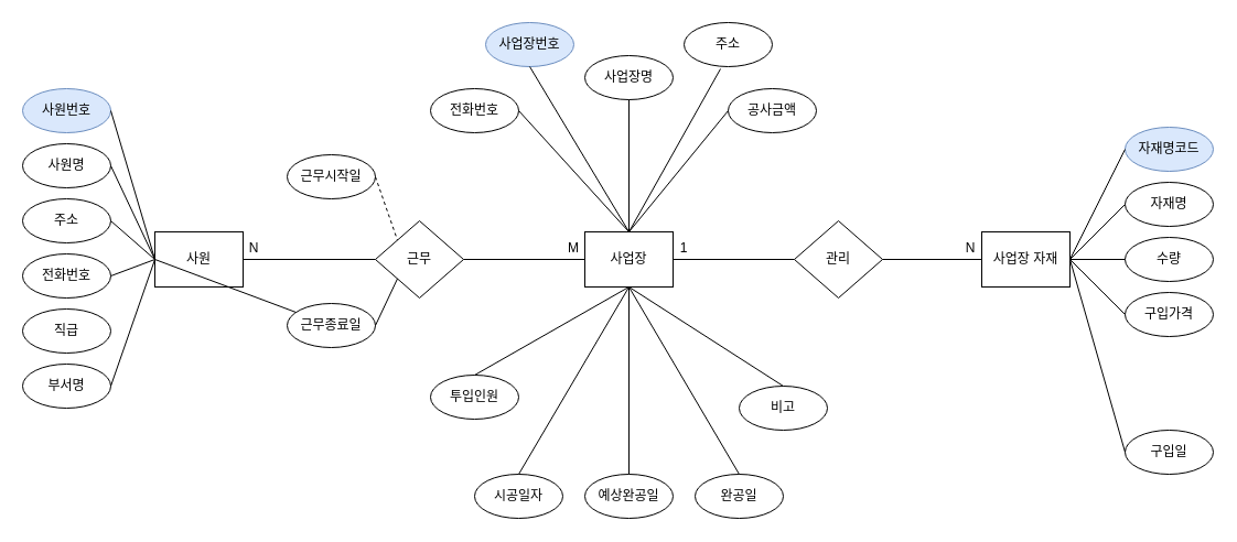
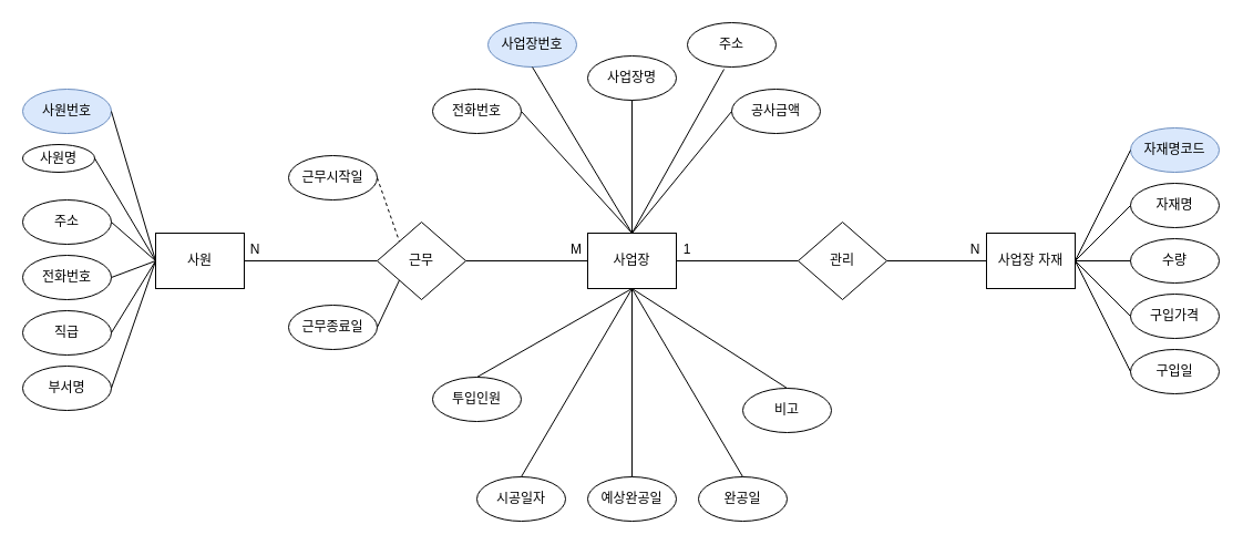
  <mxCell id="0" />
  <mxCell id="1" parent="0" />
  <mxCell id="2" value="사원" style="rounded=0;whiteSpace=wrap;html=1;" vertex="1" parent="1"><mxGeometry x="140" y="210" width="80" height="50" as="geometry" /></mxCell>
  <mxCell id="3" value="사업장" style="rounded=0;whiteSpace=wrap;html=1;" vertex="1" parent="1"><mxGeometry x="530" y="210" width="80" height="50" as="geometry" /></mxCell>
  <mxCell id="4" value="사업장 자재" style="rounded=0;whiteSpace=wrap;html=1;" vertex="1" parent="1"><mxGeometry x="890" y="210" width="80" height="50" as="geometry" /></mxCell>
  <mxCell id="5" value="근무" style="rhombus;whiteSpace=wrap;html=1;" vertex="1" parent="1"><mxGeometry x="340" y="200" width="80" height="70" as="geometry" /></mxCell>
  <mxCell id="6" value="관리" style="rhombus;whiteSpace=wrap;html=1;" vertex="1" parent="1"><mxGeometry x="720" y="200" width="80" height="70" as="geometry" /></mxCell>
  <mxCell id="7" value="" style="endArrow=none;html=1;exitX=1;exitY=0.5;exitDx=0;exitDy=0;entryX=0;entryY=0.5;entryDx=0;entryDy=0;" edge="1" parent="1" source="2" target="5"><mxGeometry width="50" height="50" relative="1" as="geometry"><mxPoint x="240" y="250" as="sourcePoint" /><mxPoint x="290" y="200" as="targetPoint" /></mxGeometry></mxCell>
  <mxCell id="8" value="" style="endArrow=none;html=1;exitX=1;exitY=0.5;exitDx=0;exitDy=0;entryX=0;entryY=0.5;entryDx=0;entryDy=0;" edge="1" parent="1" source="5" target="3"><mxGeometry width="50" height="50" relative="1" as="geometry"><mxPoint x="430" y="234.5" as="sourcePoint" /><mxPoint x="550" y="234.5" as="targetPoint" /></mxGeometry></mxCell>
  <mxCell id="9" value="" style="endArrow=none;html=1;exitX=1;exitY=0.5;exitDx=0;exitDy=0;" edge="1" parent="1" source="3"><mxGeometry width="50" height="50" relative="1" as="geometry"><mxPoint x="650" y="235" as="sourcePoint" /><mxPoint x="720" y="235" as="targetPoint" /></mxGeometry></mxCell>
  <mxCell id="10" value="" style="endArrow=none;html=1;exitX=1;exitY=0.5;exitDx=0;exitDy=0;entryX=0;entryY=0.5;entryDx=0;entryDy=0;" edge="1" parent="1" source="6" target="4"><mxGeometry width="50" height="50" relative="1" as="geometry"><mxPoint x="810" y="234.5" as="sourcePoint" /><mxPoint x="900" y="234.5" as="targetPoint" /></mxGeometry></mxCell>
  <mxCell id="11" value="부서명" style="ellipse;whiteSpace=wrap;html=1;" vertex="1" parent="1"><mxGeometry x="20" y="330" width="80" height="40" as="geometry" /></mxCell>
  <mxCell id="12" value="직급" style="ellipse;whiteSpace=wrap;html=1;" vertex="1" parent="1"><mxGeometry x="20" y="280" width="80" height="40" as="geometry" /></mxCell>
  <mxCell id="13" value="전화번호" style="ellipse;whiteSpace=wrap;html=1;" vertex="1" parent="1"><mxGeometry x="20" y="230" width="80" height="40" as="geometry" /></mxCell>
  <mxCell id="14" value="주소" style="ellipse;whiteSpace=wrap;html=1;" vertex="1" parent="1"><mxGeometry x="20" y="180" width="80" height="40" as="geometry" /></mxCell>
- <mxCell id="15" value="사원명" style="ellipse;whiteSpace=wrap;html=1;" vertex="1" parent="1"><mxGeometry x="20" y="130" width="80" height="40" as="geometry" /></mxCell>
+ <mxCell id="15" value="사원명" style="ellipse;whiteSpace=wrap;html=1;" vertex="1" parent="1"><mxGeometry x="20" y="130" width="65" height="25" as="geometry" /></mxCell>
  <mxCell id="16" value="사원번호" style="ellipse;whiteSpace=wrap;html=1;fillColor=#dae8fc;strokeColor=#6c8ebf;" vertex="1" parent="1"><mxGeometry x="20" y="80" width="80" height="40" as="geometry" /></mxCell>
  <mxCell id="17" value="" style="endArrow=none;html=1;entryX=1;entryY=0.5;entryDx=0;entryDy=0;exitX=0;exitY=0.5;exitDx=0;exitDy=0;" edge="1" parent="1" source="2" target="16"><mxGeometry width="50" height="50" relative="1" as="geometry"><mxPoint x="110" y="170" as="sourcePoint" /><mxPoint x="160" y="120" as="targetPoint" /></mxGeometry></mxCell>
  <mxCell id="18" value="" style="endArrow=none;html=1;entryX=1;entryY=0.5;entryDx=0;entryDy=0;exitX=0;exitY=0.5;exitDx=0;exitDy=0;" edge="1" parent="1" source="2" target="15"><mxGeometry width="50" height="50" relative="1" as="geometry"><mxPoint x="180" y="140" as="sourcePoint" /><mxPoint x="110" y="110" as="targetPoint" /></mxGeometry></mxCell>
  <mxCell id="19" value="" style="endArrow=none;html=1;exitX=0;exitY=0.5;exitDx=0;exitDy=0;entryX=1;entryY=0.5;entryDx=0;entryDy=0;" edge="1" parent="1" source="2" target="14"><mxGeometry width="50" height="50" relative="1" as="geometry"><mxPoint x="140" y="285" as="sourcePoint" /><mxPoint x="110" y="200" as="targetPoint" /></mxGeometry></mxCell>
  <mxCell id="20" value="" style="endArrow=none;html=1;entryX=1;entryY=0.5;entryDx=0;entryDy=0;exitX=0;exitY=0.5;exitDx=0;exitDy=0;" edge="1" parent="1" source="2" target="13"><mxGeometry width="50" height="50" relative="1" as="geometry"><mxPoint x="130" y="270" as="sourcePoint" /><mxPoint x="110" y="210" as="targetPoint" /></mxGeometry></mxCell>
- <mxCell id="21" value="" style="endArrow=none;html=1;exitX=0;exitY=0.5;exitDx=0;exitDy=0;" edge="1" parent="1" source="2" target="53"><mxGeometry width="50" height="50" relative="1" as="geometry"><mxPoint x="120" y="280" as="sourcePoint" /><mxPoint x="110" y="300" as="targetPoint" /></mxGeometry></mxCell>
+ <mxCell id="21" value="" style="endArrow=none;html=1;entryX=1;entryY=0.5;entryDx=0;entryDy=0;exitX=0;exitY=0.5;exitDx=0;exitDy=0;" edge="1" parent="1" source="2" target="12"><mxGeometry width="50" height="50" relative="1" as="geometry"><mxPoint x="120" y="280" as="sourcePoint" /><mxPoint x="110" y="300" as="targetPoint" /></mxGeometry></mxCell>
  <mxCell id="22" value="" style="endArrow=none;html=1;entryX=1;entryY=0.5;entryDx=0;entryDy=0;exitX=0;exitY=0.5;exitDx=0;exitDy=0;" edge="1" parent="1" source="2" target="11"><mxGeometry width="50" height="50" relative="1" as="geometry"><mxPoint x="170" y="280" as="sourcePoint" /><mxPoint x="130" y="345" as="targetPoint" /></mxGeometry></mxCell>
  <mxCell id="23" value="전화번호" style="ellipse;whiteSpace=wrap;html=1;" vertex="1" parent="1"><mxGeometry x="390" y="80" width="80" height="40" as="geometry" /></mxCell>
  <mxCell id="24" value="공사금액" style="ellipse;whiteSpace=wrap;html=1;" vertex="1" parent="1"><mxGeometry x="660" y="80" width="80" height="40" as="geometry" /></mxCell>
  <mxCell id="25" value="사업장번호" style="ellipse;whiteSpace=wrap;html=1;fillColor=#dae8fc;strokeColor=#6c8ebf;" vertex="1" parent="1"><mxGeometry x="440" y="20" width="80" height="40" as="geometry" /></mxCell>
  <mxCell id="26" value="사업장명" style="ellipse;whiteSpace=wrap;html=1;" vertex="1" parent="1"><mxGeometry x="530" y="50" width="80" height="40" as="geometry" /></mxCell>
  <mxCell id="27" value="주소" style="ellipse;whiteSpace=wrap;html=1;" vertex="1" parent="1"><mxGeometry x="620" y="20" width="80" height="40" as="geometry" /></mxCell>
  <mxCell id="28" value="비고" style="ellipse;whiteSpace=wrap;html=1;" vertex="1" parent="1"><mxGeometry x="670" y="350" width="80" height="40" as="geometry" /></mxCell>
  <mxCell id="29" value="투입인원" style="ellipse;whiteSpace=wrap;html=1;" vertex="1" parent="1"><mxGeometry x="390" y="340" width="80" height="40" as="geometry" /></mxCell>
  <mxCell id="30" value="완공일" style="ellipse;whiteSpace=wrap;html=1;" vertex="1" parent="1"><mxGeometry x="630" y="430" width="80" height="40" as="geometry" /></mxCell>
  <mxCell id="31" value="예상완공일" style="ellipse;whiteSpace=wrap;html=1;" vertex="1" parent="1"><mxGeometry x="530" y="430" width="80" height="40" as="geometry" /></mxCell>
  <mxCell id="32" value="시공일자" style="ellipse;whiteSpace=wrap;html=1;" vertex="1" parent="1"><mxGeometry x="430" y="430" width="80" height="40" as="geometry" /></mxCell>
  <mxCell id="33" value="" style="endArrow=none;html=1;entryX=0.5;entryY=0;entryDx=0;entryDy=0;exitX=1;exitY=0.5;exitDx=0;exitDy=0;" edge="1" parent="1" source="23" target="3"><mxGeometry width="50" height="50" relative="1" as="geometry"><mxPoint x="510" y="195" as="sourcePoint" /><mxPoint x="560" y="145" as="targetPoint" /></mxGeometry></mxCell>
  <mxCell id="34" value="" style="endArrow=none;html=1;exitX=0.5;exitY=1;exitDx=0;exitDy=0;" edge="1" parent="1" source="25"><mxGeometry width="50" height="50" relative="1" as="geometry"><mxPoint x="520" y="190" as="sourcePoint" /><mxPoint x="570" y="210" as="targetPoint" /></mxGeometry></mxCell>
  <mxCell id="35" value="" style="endArrow=none;html=1;exitX=0.5;exitY=1;exitDx=0;exitDy=0;" edge="1" parent="1" source="26"><mxGeometry width="50" height="50" relative="1" as="geometry"><mxPoint x="500" y="150" as="sourcePoint" /><mxPoint x="570" y="210" as="targetPoint" /></mxGeometry></mxCell>
  <mxCell id="36" value="" style="endArrow=none;html=1;exitX=0.413;exitY=1.05;exitDx=0;exitDy=0;exitPerimeter=0;" edge="1" parent="1" source="27"><mxGeometry width="50" height="50" relative="1" as="geometry"><mxPoint x="590" y="150" as="sourcePoint" /><mxPoint x="570" y="210" as="targetPoint" /></mxGeometry></mxCell>
  <mxCell id="37" value="" style="endArrow=none;html=1;exitX=0;exitY=0.5;exitDx=0;exitDy=0;" edge="1" parent="1" source="24"><mxGeometry width="50" height="50" relative="1" as="geometry"><mxPoint x="673.04" y="152" as="sourcePoint" /><mxPoint x="570" y="210" as="targetPoint" /></mxGeometry></mxCell>
  <mxCell id="38" value="" style="endArrow=none;html=1;entryX=0.5;entryY=1;entryDx=0;entryDy=0;exitX=0.5;exitY=0;exitDx=0;exitDy=0;" edge="1" parent="1" source="29" target="3"><mxGeometry width="50" height="50" relative="1" as="geometry"><mxPoint x="440" y="310" as="sourcePoint" /><mxPoint x="580" y="220" as="targetPoint" /></mxGeometry></mxCell>
  <mxCell id="39" value="" style="endArrow=none;html=1;exitX=0.5;exitY=0;exitDx=0;exitDy=0;" edge="1" parent="1" source="32"><mxGeometry width="50" height="50" relative="1" as="geometry"><mxPoint x="520" y="310" as="sourcePoint" /><mxPoint x="570" y="260" as="targetPoint" /></mxGeometry></mxCell>
  <mxCell id="40" value="" style="endArrow=none;html=1;exitX=0.5;exitY=0;exitDx=0;exitDy=0;entryX=0.5;entryY=1;entryDx=0;entryDy=0;" edge="1" parent="1" source="31" target="3"><mxGeometry width="50" height="50" relative="1" as="geometry"><mxPoint x="500" y="350" as="sourcePoint" /><mxPoint x="580" y="270" as="targetPoint" /></mxGeometry></mxCell>
  <mxCell id="41" value="" style="endArrow=none;html=1;exitX=0.5;exitY=0;exitDx=0;exitDy=0;" edge="1" parent="1" source="30"><mxGeometry width="50" height="50" relative="1" as="geometry"><mxPoint x="590" y="350" as="sourcePoint" /><mxPoint x="570" y="260" as="targetPoint" /></mxGeometry></mxCell>
  <mxCell id="42" value="" style="endArrow=none;html=1;exitX=0.5;exitY=0;exitDx=0;exitDy=0;entryX=0.5;entryY=1;entryDx=0;entryDy=0;" edge="1" parent="1" source="28" target="3"><mxGeometry width="50" height="50" relative="1" as="geometry"><mxPoint x="690" y="350" as="sourcePoint" /><mxPoint x="580" y="270" as="targetPoint" /></mxGeometry></mxCell>
  <mxCell id="43" value="구입가격" style="ellipse;whiteSpace=wrap;html=1;" vertex="1" parent="1"><mxGeometry x="1020" y="265" width="80" height="40" as="geometry" /></mxCell>
  <mxCell id="44" value="수량" style="ellipse;whiteSpace=wrap;html=1;" vertex="1" parent="1"><mxGeometry x="1020" y="215" width="80" height="40" as="geometry" /></mxCell>
  <mxCell id="45" value="자재명코드" style="ellipse;whiteSpace=wrap;html=1;fillColor=#dae8fc;strokeColor=#6c8ebf;" vertex="1" parent="1"><mxGeometry x="1020" y="115" width="80" height="40" as="geometry" /></mxCell>
  <mxCell id="46" value="자재명" style="ellipse;whiteSpace=wrap;html=1;" vertex="1" parent="1"><mxGeometry x="1020" y="165" width="80" height="40" as="geometry" /></mxCell>
  <mxCell id="47" value="" style="endArrow=none;html=1;entryX=0;entryY=0.5;entryDx=0;entryDy=0;exitX=1;exitY=0.5;exitDx=0;exitDy=0;" edge="1" parent="1" source="4" target="45"><mxGeometry width="50" height="50" relative="1" as="geometry"><mxPoint x="910" y="145" as="sourcePoint" /><mxPoint x="960" y="95" as="targetPoint" /></mxGeometry></mxCell>
  <mxCell id="48" value="" style="endArrow=none;html=1;entryX=0;entryY=0.5;entryDx=0;entryDy=0;exitX=1;exitY=0.5;exitDx=0;exitDy=0;" edge="1" parent="1" source="4" target="46"><mxGeometry width="50" height="50" relative="1" as="geometry"><mxPoint x="980" y="245" as="sourcePoint" /><mxPoint x="1010" y="160" as="targetPoint" /></mxGeometry></mxCell>
  <mxCell id="49" value="" style="endArrow=none;html=1;entryX=0;entryY=0.5;entryDx=0;entryDy=0;exitX=1;exitY=0.5;exitDx=0;exitDy=0;" edge="1" parent="1" source="4" target="44"><mxGeometry width="50" height="50" relative="1" as="geometry"><mxPoint x="980" y="245" as="sourcePoint" /><mxPoint x="1010" y="210" as="targetPoint" /></mxGeometry></mxCell>
  <mxCell id="50" value="" style="endArrow=none;html=1;entryX=0;entryY=0.5;entryDx=0;entryDy=0;exitX=1;exitY=0.5;exitDx=0;exitDy=0;" edge="1" parent="1" source="4" target="43"><mxGeometry width="50" height="50" relative="1" as="geometry"><mxPoint x="980" y="245" as="sourcePoint" /><mxPoint x="1010" y="260" as="targetPoint" /></mxGeometry></mxCell>
- <mxCell id="51" value="구입일" style="ellipse;whiteSpace=wrap;html=1;" vertex="1" parent="1"><mxGeometry x="1020" y="390" width="80" height="40" as="geometry" /></mxCell>
+ <mxCell id="51" value="구입일" style="ellipse;whiteSpace=wrap;html=1;" vertex="1" parent="1"><mxGeometry x="1020" y="315" width="80" height="40" as="geometry" /></mxCell>
  <mxCell id="52" value="" style="endArrow=none;html=1;entryX=0;entryY=0.5;entryDx=0;entryDy=0;exitX=1;exitY=0.5;exitDx=0;exitDy=0;" edge="1" parent="1" source="4" target="51"><mxGeometry width="50" height="50" relative="1" as="geometry"><mxPoint x="980" y="245" as="sourcePoint" /><mxPoint x="1010" y="310" as="targetPoint" /></mxGeometry></mxCell>
  <mxCell id="53" value="근무종료일" style="ellipse;whiteSpace=wrap;html=1;" vertex="1" parent="1"><mxGeometry x="260" y="275" width="80" height="40" as="geometry" /></mxCell>
  <mxCell id="54" value="근무시작일" style="ellipse;whiteSpace=wrap;html=1;" vertex="1" parent="1"><mxGeometry x="260" y="140" width="80" height="40" as="geometry" /></mxCell>
  <mxCell id="55" value="" style="endArrow=none;html=1;exitX=1;exitY=0.5;exitDx=0;exitDy=0;entryX=0;entryY=0;entryDx=0;entryDy=0;dashed=1;" edge="1" parent="1" source="54" target="5"><mxGeometry width="50" height="50" relative="1" as="geometry"><mxPoint x="600" y="390" as="sourcePoint" /><mxPoint x="650" y="340" as="targetPoint" /></mxGeometry></mxCell>
  <mxCell id="56" value="" style="endArrow=none;html=1;exitX=0;exitY=1;exitDx=0;exitDy=0;entryX=1;entryY=0.5;entryDx=0;entryDy=0;" edge="1" parent="1" source="5" target="53"><mxGeometry width="50" height="50" relative="1" as="geometry"><mxPoint x="340" y="300" as="sourcePoint" /><mxPoint x="380" y="340" as="targetPoint" /></mxGeometry></mxCell>
  <mxCell id="57" value="N" style="text;html=1;strokeColor=none;fillColor=none;align=center;verticalAlign=middle;whiteSpace=wrap;rounded=0;" vertex="1" parent="1"><mxGeometry x="210" y="215" width="40" height="20" as="geometry" /></mxCell>
  <mxCell id="58" value="M" style="text;html=1;strokeColor=none;fillColor=none;align=center;verticalAlign=middle;whiteSpace=wrap;rounded=0;" vertex="1" parent="1"><mxGeometry x="500" y="215" width="40" height="20" as="geometry" /></mxCell>
  <mxCell id="59" value="1" style="text;html=1;strokeColor=none;fillColor=none;align=center;verticalAlign=middle;whiteSpace=wrap;rounded=0;" vertex="1" parent="1"><mxGeometry x="600" y="215" width="40" height="20" as="geometry" /></mxCell>
  <mxCell id="60" value="N" style="text;html=1;strokeColor=none;fillColor=none;align=center;verticalAlign=middle;whiteSpace=wrap;rounded=0;" vertex="1" parent="1"><mxGeometry x="860" y="215" width="40" height="20" as="geometry" /></mxCell>
